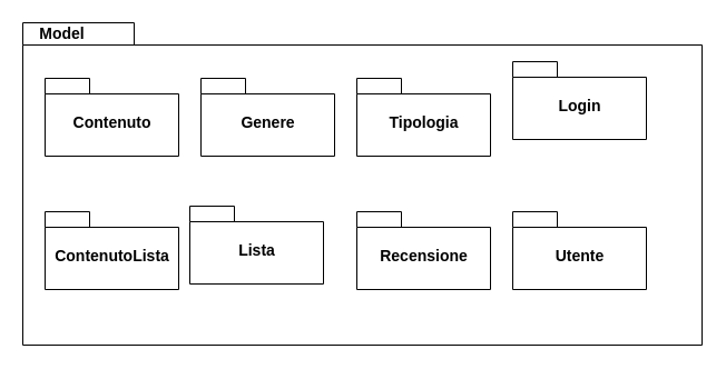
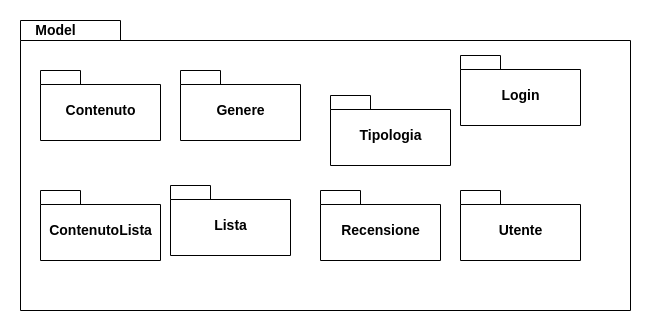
  <mxCell id="0" />
  <mxCell id="1" parent="0" />
  <mxCell id="2" value="" style="shape=folder;fontStyle=1;spacingTop=10;tabWidth=100;tabHeight=20;tabPosition=left;html=1;" vertex="1" parent="1"><mxGeometry x="20" y="20" width="610" height="290" as="geometry" /></mxCell>
  <mxCell id="3" value="&lt;div&gt;&lt;b&gt;&lt;font style=&quot;font-size: 14px&quot;&gt;Model&lt;/font&gt;&lt;/b&gt;&lt;/div&gt;" style="text;html=1;align=center;verticalAlign=middle;resizable=0;points=[];autosize=1;strokeColor=none;fillColor=none;" vertex="1" parent="1"><mxGeometry x="25" y="20" width="60" height="20" as="geometry" /></mxCell>
  <mxCell id="4" value="Contenuto" style="shape=folder;fontStyle=1;spacingTop=10;tabWidth=40;tabHeight=14;tabPosition=left;html=1;fontSize=14;" vertex="1" parent="1"><mxGeometry x="40" y="70" width="120" height="70" as="geometry" /></mxCell>
  <mxCell id="5" value="ContenutoLista" style="shape=folder;fontStyle=1;spacingTop=10;tabWidth=40;tabHeight=14;tabPosition=left;html=1;fontSize=14;" vertex="1" parent="1"><mxGeometry x="40" y="190" width="120" height="70" as="geometry" /></mxCell>
  <mxCell id="6" value="Genere" style="shape=folder;fontStyle=1;spacingTop=10;tabWidth=40;tabHeight=14;tabPosition=left;html=1;fontSize=14;" vertex="1" parent="1"><mxGeometry x="180" y="70" width="120" height="70" as="geometry" /></mxCell>
  <mxCell id="7" value="Lista" style="shape=folder;fontStyle=1;spacingTop=10;tabWidth=40;tabHeight=14;tabPosition=left;html=1;fontSize=14;" vertex="1" parent="1"><mxGeometry x="170" y="185" width="120" height="70" as="geometry" /></mxCell>
  <mxCell id="8" value="Login" style="shape=folder;fontStyle=1;spacingTop=10;tabWidth=40;tabHeight=14;tabPosition=left;html=1;fontSize=14;" vertex="1" parent="1"><mxGeometry x="460" y="55" width="120" height="70" as="geometry" /></mxCell>
  <mxCell id="9" value="Recensione" style="shape=folder;fontStyle=1;spacingTop=10;tabWidth=40;tabHeight=14;tabPosition=left;html=1;fontSize=14;" vertex="1" parent="1"><mxGeometry x="320" y="190" width="120" height="70" as="geometry" /></mxCell>
- <mxCell id="10" value="Tipologia" style="shape=folder;fontStyle=1;spacingTop=10;tabWidth=40;tabHeight=14;tabPosition=left;html=1;fontSize=14;" vertex="1" parent="1"><mxGeometry x="320" y="70" width="120" height="70" as="geometry" /></mxCell>
+ <mxCell id="10" value="Tipologia" style="shape=folder;fontStyle=1;spacingTop=10;tabWidth=40;tabHeight=14;tabPosition=left;html=1;fontSize=14;" vertex="1" parent="1"><mxGeometry x="330" y="95" width="120" height="70" as="geometry" /></mxCell>
  <mxCell id="11" value="Utente" style="shape=folder;fontStyle=1;spacingTop=10;tabWidth=40;tabHeight=14;tabPosition=left;html=1;fontSize=14;" vertex="1" parent="1"><mxGeometry x="460" y="190" width="120" height="70" as="geometry" /></mxCell>
